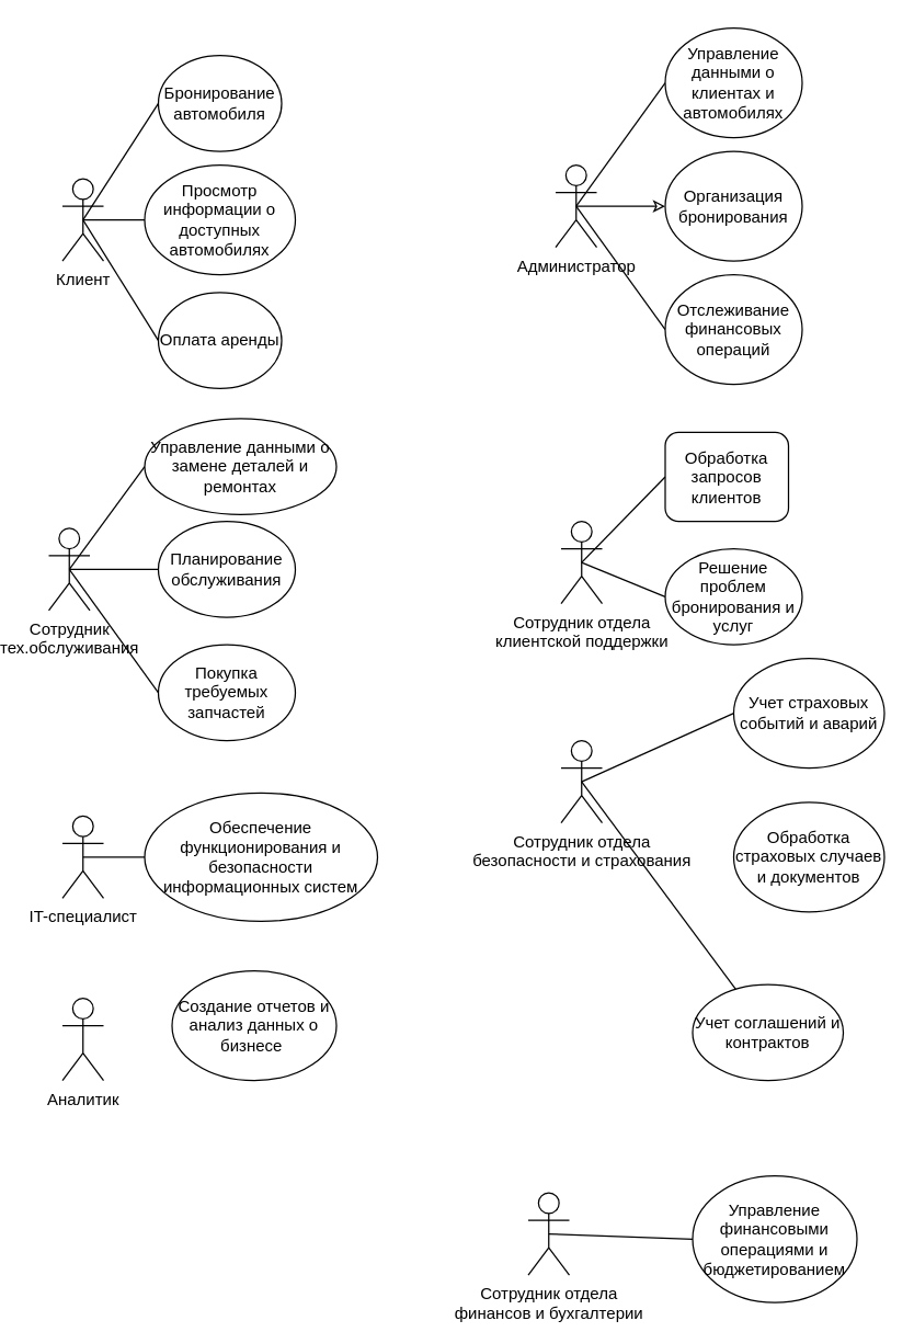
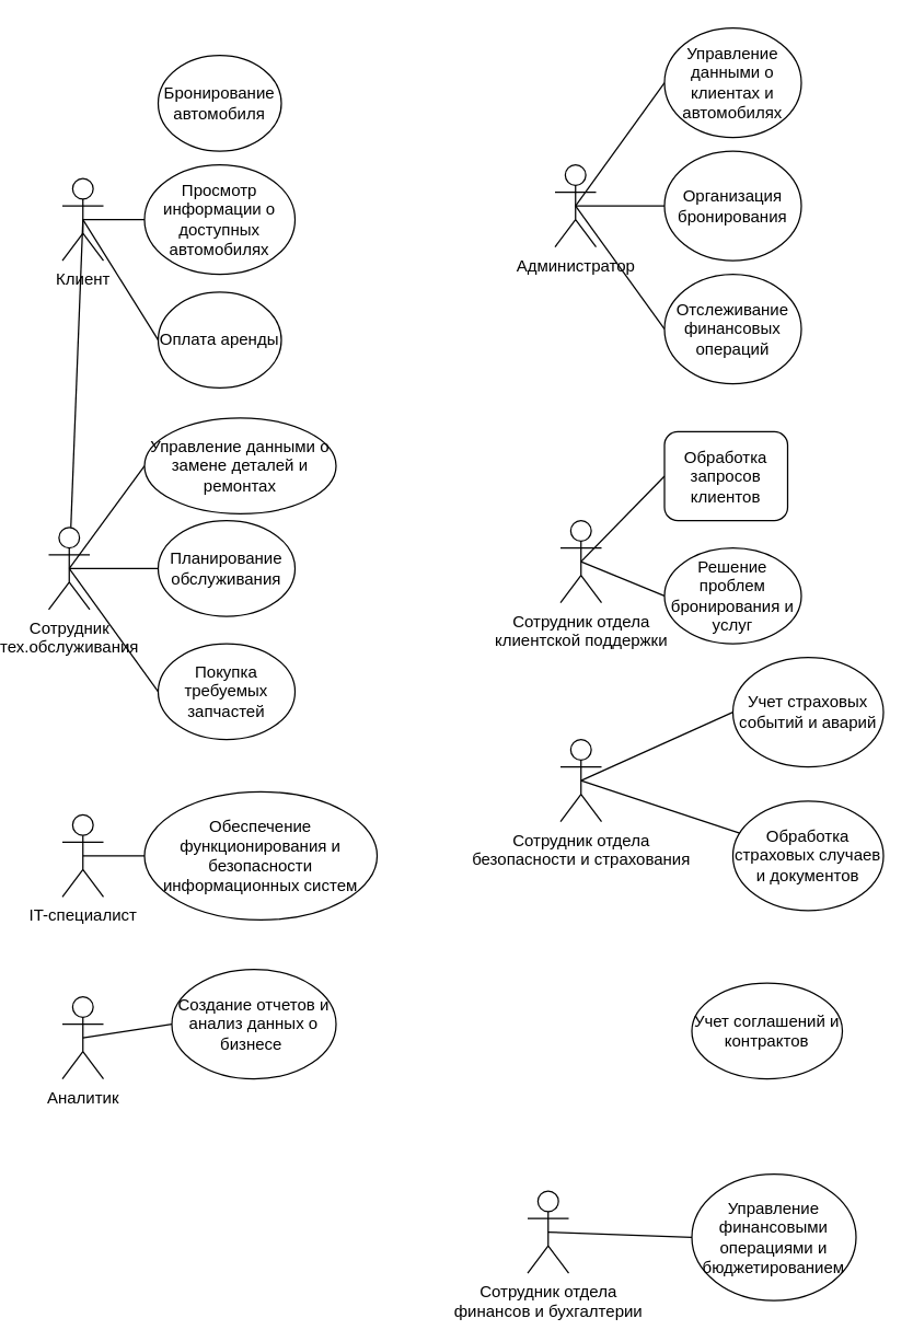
  <mxCell id="0" />
  <mxCell id="1" parent="0" />
- <mxCell id="2" style="rounded=0;orthogonalLoop=1;jettySize=auto;html=1;exitX=0.5;exitY=0.5;exitDx=0;exitDy=0;exitPerimeter=0;entryX=0;entryY=0.5;entryDx=0;entryDy=0;endArrow=none;endFill=0;" parent="1" source="5" target="16" edge="1"><mxGeometry relative="1" as="geometry" /></mxCell>
+ <mxCell id="2" style="rounded=0;orthogonalLoop=1;jettySize=auto;html=1;exitX=0.5;exitY=0.5;exitDx=0;exitDy=0;exitPerimeter=0;endArrow=none;endFill=0;" parent="1" source="5" target="9" edge="1"><mxGeometry relative="1" as="geometry" /></mxCell>
  <mxCell id="3" style="rounded=0;orthogonalLoop=1;jettySize=auto;html=1;exitX=0.5;exitY=0.5;exitDx=0;exitDy=0;exitPerimeter=0;entryX=0;entryY=0.5;entryDx=0;entryDy=0;endArrow=none;endFill=0;" parent="1" source="5" target="17" edge="1"><mxGeometry relative="1" as="geometry" /></mxCell>
  <mxCell id="4" style="rounded=0;orthogonalLoop=1;jettySize=auto;html=1;exitX=0.5;exitY=0.5;exitDx=0;exitDy=0;exitPerimeter=0;entryX=0;entryY=0.5;entryDx=0;entryDy=0;endArrow=none;endFill=0;" parent="1" source="5" target="20" edge="1"><mxGeometry relative="1" as="geometry" /></mxCell>
  <mxCell id="5" value="Клиент" style="shape=umlActor;verticalLabelPosition=bottom;verticalAlign=top;html=1;outlineConnect=0;" parent="1" vertex="1"><mxGeometry x="30" y="130" width="30" height="60" as="geometry" /></mxCell>
  <mxCell id="6" style="rounded=0;orthogonalLoop=1;jettySize=auto;html=1;exitX=0.5;exitY=0.5;exitDx=0;exitDy=0;exitPerimeter=0;entryX=0;entryY=0.5;entryDx=0;entryDy=0;endArrow=none;endFill=0;" parent="1" source="9" target="18" edge="1"><mxGeometry relative="1" as="geometry" /></mxCell>
  <mxCell id="7" style="rounded=0;orthogonalLoop=1;jettySize=auto;html=1;exitX=0.5;exitY=0.5;exitDx=0;exitDy=0;exitPerimeter=0;entryX=0;entryY=0.5;entryDx=0;entryDy=0;endArrow=none;endFill=0;" parent="1" source="9" target="19" edge="1"><mxGeometry relative="1" as="geometry" /></mxCell>
  <mxCell id="8" style="rounded=0;orthogonalLoop=1;jettySize=auto;html=1;exitX=0.5;exitY=0.5;exitDx=0;exitDy=0;exitPerimeter=0;entryX=0;entryY=0.5;entryDx=0;entryDy=0;endArrow=none;endFill=0;" parent="1" source="9" target="21" edge="1"><mxGeometry relative="1" as="geometry" /></mxCell>
  <mxCell id="9" value="Сотрудник &lt;br&gt;тех.обслуживания" style="shape=umlActor;verticalLabelPosition=bottom;verticalAlign=top;html=1;outlineConnect=0;" parent="1" vertex="1"><mxGeometry x="20" y="385" width="30" height="60" as="geometry" /></mxCell>
- <mxCell id="10" style="rounded=0;orthogonalLoop=1;jettySize=auto;html=1;exitX=0.5;exitY=0.5;exitDx=0;exitDy=0;exitPerimeter=0;entryX=0;entryY=0.5;entryDx=0;entryDy=0;endArrow=classic;endFill=0;" parent="1" source="13" target="23" edge="1"><mxGeometry relative="1" as="geometry" /></mxCell>
+ <mxCell id="10" style="rounded=0;orthogonalLoop=1;jettySize=auto;html=1;exitX=0.5;exitY=0.5;exitDx=0;exitDy=0;exitPerimeter=0;entryX=0;entryY=0.5;entryDx=0;entryDy=0;endArrow=none;endFill=0;" parent="1" source="13" target="23" edge="1"><mxGeometry relative="1" as="geometry" /></mxCell>
  <mxCell id="11" style="rounded=0;orthogonalLoop=1;jettySize=auto;html=1;exitX=0.5;exitY=0.5;exitDx=0;exitDy=0;exitPerimeter=0;entryX=0;entryY=0.5;entryDx=0;entryDy=0;endArrow=none;endFill=0;" parent="1" source="13" target="22" edge="1"><mxGeometry relative="1" as="geometry" /></mxCell>
  <mxCell id="12" style="rounded=0;orthogonalLoop=1;jettySize=auto;html=1;exitX=0.5;exitY=0.5;exitDx=0;exitDy=0;exitPerimeter=0;entryX=0;entryY=0.5;entryDx=0;entryDy=0;endArrow=none;endFill=0;" parent="1" source="13" target="24" edge="1"><mxGeometry relative="1" as="geometry" /></mxCell>
  <mxCell id="13" value="Администратор" style="shape=umlActor;verticalLabelPosition=bottom;verticalAlign=top;html=1;outlineConnect=0;" parent="1" vertex="1"><mxGeometry x="390" y="120" width="30" height="60" as="geometry" /></mxCell>
  <mxCell id="14" style="rounded=0;orthogonalLoop=1;jettySize=auto;html=1;exitX=0.5;exitY=0.5;exitDx=0;exitDy=0;exitPerimeter=0;entryX=0;entryY=0.5;entryDx=0;entryDy=0;endArrow=none;endFill=0;" parent="1" source="15" target="25" edge="1"><mxGeometry relative="1" as="geometry" /></mxCell>
  <mxCell id="15" value="Сотрудник отдела&lt;br&gt;клиентской поддержки" style="shape=umlActor;verticalLabelPosition=bottom;verticalAlign=top;html=1;outlineConnect=0;" parent="1" vertex="1"><mxGeometry x="394" y="380" width="30" height="60" as="geometry" /></mxCell>
  <mxCell id="16" value="Бронирование автомобиля" style="ellipse;whiteSpace=wrap;html=1;" parent="1" vertex="1"><mxGeometry x="100" y="40" width="90" height="70" as="geometry" /></mxCell>
  <mxCell id="17" value="Просмотр информации о доступных автомобилях" style="ellipse;whiteSpace=wrap;html=1;" parent="1" vertex="1"><mxGeometry x="90" y="120" width="110" height="80" as="geometry" /></mxCell>
  <mxCell id="18" value="Управление данными о замене деталей и ремонтах" style="ellipse;whiteSpace=wrap;html=1;" parent="1" vertex="1"><mxGeometry x="90" y="305" width="140" height="70" as="geometry" /></mxCell>
  <mxCell id="19" value="Планирование обслуживания" style="ellipse;whiteSpace=wrap;html=1;" parent="1" vertex="1"><mxGeometry x="100" y="380" width="100" height="70" as="geometry" /></mxCell>
  <mxCell id="20" value="Оплата аренды" style="ellipse;whiteSpace=wrap;html=1;" parent="1" vertex="1"><mxGeometry x="100" y="213" width="90" height="70" as="geometry" /></mxCell>
  <mxCell id="21" value="Покупка требуемых запчастей" style="ellipse;whiteSpace=wrap;html=1;" parent="1" vertex="1"><mxGeometry x="100" y="470" width="100" height="70" as="geometry" /></mxCell>
  <mxCell id="22" value="Управление данными о клиентах и автомобилях" style="ellipse;whiteSpace=wrap;html=1;" parent="1" vertex="1"><mxGeometry x="470" y="20" width="100" height="80" as="geometry" /></mxCell>
  <mxCell id="23" value="Организация бронирования" style="ellipse;whiteSpace=wrap;html=1;" parent="1" vertex="1"><mxGeometry x="470" y="110" width="100" height="80" as="geometry" /></mxCell>
  <mxCell id="24" value="Отслеживание финансовых операций" style="ellipse;whiteSpace=wrap;html=1;" parent="1" vertex="1"><mxGeometry x="470" y="200" width="100" height="80" as="geometry" /></mxCell>
  <mxCell id="25" value="Обработка запросов клиентов" style="whiteSpace=wrap;html=1;rounded=1;" parent="1" vertex="1"><mxGeometry x="470" y="315" width="90" height="65" as="geometry" /></mxCell>
  <mxCell id="26" style="rounded=0;orthogonalLoop=1;jettySize=auto;html=1;exitX=0.5;exitY=0.5;exitDx=0;exitDy=0;exitPerimeter=0;entryX=0;entryY=0.5;entryDx=0;entryDy=0;endArrow=none;endFill=0;" parent="1" source="27" target="28" edge="1"><mxGeometry relative="1" as="geometry" /></mxCell>
  <mxCell id="27" value="Сотрудник отдела&lt;br&gt;безопасности и страхования" style="shape=umlActor;verticalLabelPosition=bottom;verticalAlign=top;html=1;outlineConnect=0;" parent="1" vertex="1"><mxGeometry x="394" y="540" width="30" height="60" as="geometry" /></mxCell>
  <mxCell id="28" value="Учет страховых событий и аварий" style="ellipse;whiteSpace=wrap;html=1;" parent="1" vertex="1"><mxGeometry x="520" y="480" width="110" height="80" as="geometry" /></mxCell>
  <mxCell id="29" style="rounded=0;orthogonalLoop=1;jettySize=auto;html=1;exitX=0.5;exitY=0.5;exitDx=0;exitDy=0;exitPerimeter=0;entryX=0;entryY=0.5;entryDx=0;entryDy=0;endArrow=none;endFill=0;" parent="1" source="30" target="35" edge="1"><mxGeometry relative="1" as="geometry" /></mxCell>
  <mxCell id="30" value="IT-специалист" style="shape=umlActor;verticalLabelPosition=bottom;verticalAlign=top;html=1;outlineConnect=0;" parent="1" vertex="1"><mxGeometry x="30" y="595" width="30" height="60" as="geometry" /></mxCell>
+ <mxCell id="31" style="rounded=0;orthogonalLoop=1;jettySize=auto;html=1;exitX=0.5;exitY=0.5;exitDx=0;exitDy=0;exitPerimeter=0;entryX=0;entryY=0.5;entryDx=0;entryDy=0;endArrow=none;endFill=0;" parent="1" source="32" target="37" edge="1"><mxGeometry relative="1" as="geometry" /></mxCell>
  <mxCell id="32" value="Аналитик" style="shape=umlActor;verticalLabelPosition=bottom;verticalAlign=top;html=1;outlineConnect=0;" parent="1" vertex="1"><mxGeometry x="30" y="728" width="30" height="60" as="geometry" /></mxCell>
  <mxCell id="33" style="rounded=0;orthogonalLoop=1;jettySize=auto;html=1;exitX=0.5;exitY=0.5;exitDx=0;exitDy=0;exitPerimeter=0;entryX=0;entryY=0.5;entryDx=0;entryDy=0;endArrow=none;endFill=0;" parent="1" source="34" target="38" edge="1"><mxGeometry relative="1" as="geometry" /></mxCell>
  <mxCell id="34" value="Сотрудник отдела &lt;br&gt;финансов и бухгалтерии" style="shape=umlActor;verticalLabelPosition=bottom;verticalAlign=top;html=1;outlineConnect=0;" parent="1" vertex="1"><mxGeometry x="370" y="870" width="30" height="60" as="geometry" /></mxCell>
  <mxCell id="35" value="Обеспечение функционирования и безопасности информационных систем" style="ellipse;whiteSpace=wrap;html=1;" parent="1" vertex="1"><mxGeometry x="90" y="578.13" width="170" height="93.75" as="geometry" /></mxCell>
  <mxCell id="36" value="Учет соглашений и контрактов" style="ellipse;whiteSpace=wrap;html=1;" parent="1" vertex="1"><mxGeometry x="490" y="718" width="110" height="70" as="geometry" /></mxCell>
  <mxCell id="37" value="Создание отчетов и анализ данных о бизнесе&amp;nbsp;" style="ellipse;whiteSpace=wrap;html=1;" parent="1" vertex="1"><mxGeometry x="110" y="708" width="120" height="80" as="geometry" /></mxCell>
  <mxCell id="38" value="Управление финансовыми операциями и бюджетированием" style="ellipse;whiteSpace=wrap;html=1;" parent="1" vertex="1"><mxGeometry x="490" y="857.5" width="120" height="92.5" as="geometry" /></mxCell>
  <mxCell id="39" style="rounded=0;orthogonalLoop=1;jettySize=auto;html=1;exitX=0.5;exitY=0.5;exitDx=0;exitDy=0;exitPerimeter=0;entryX=0;entryY=0.5;entryDx=0;entryDy=0;endArrow=none;endFill=0;" edge="1" parent="1" target="40" source="15"><mxGeometry relative="1" as="geometry"><mxPoint x="409" y="515" as="sourcePoint" /></mxGeometry></mxCell>
  <mxCell id="40" value="Решение проблем бронирования и услуг" style="ellipse;whiteSpace=wrap;html=1;" vertex="1" parent="1"><mxGeometry x="470" y="400" width="100" height="70" as="geometry" /></mxCell>
  <mxCell id="41" value="Обработка страховых случаев и документов" style="ellipse;whiteSpace=wrap;html=1;" vertex="1" parent="1"><mxGeometry x="520" y="585" width="110" height="80" as="geometry" /></mxCell>
- <mxCell id="42" style="rounded=0;orthogonalLoop=1;jettySize=auto;html=1;endArrow=none;endFill=0;exitX=0.5;exitY=0.5;exitDx=0;exitDy=0;exitPerimeter=0;" edge="1" parent="1" source="27" target="36"><mxGeometry relative="1" as="geometry"><mxPoint x="419" y="580" as="sourcePoint" /><mxPoint x="471" y="540" as="targetPoint" /></mxGeometry></mxCell>
+ <mxCell id="42" style="rounded=0;orthogonalLoop=1;jettySize=auto;html=1;endArrow=none;endFill=0;exitX=0.5;exitY=0.5;exitDx=0;exitDy=0;exitPerimeter=0;" edge="1" parent="1" source="27" target="41"><mxGeometry relative="1" as="geometry"><mxPoint x="419" y="580" as="sourcePoint" /><mxPoint x="471" y="540" as="targetPoint" /></mxGeometry></mxCell>
